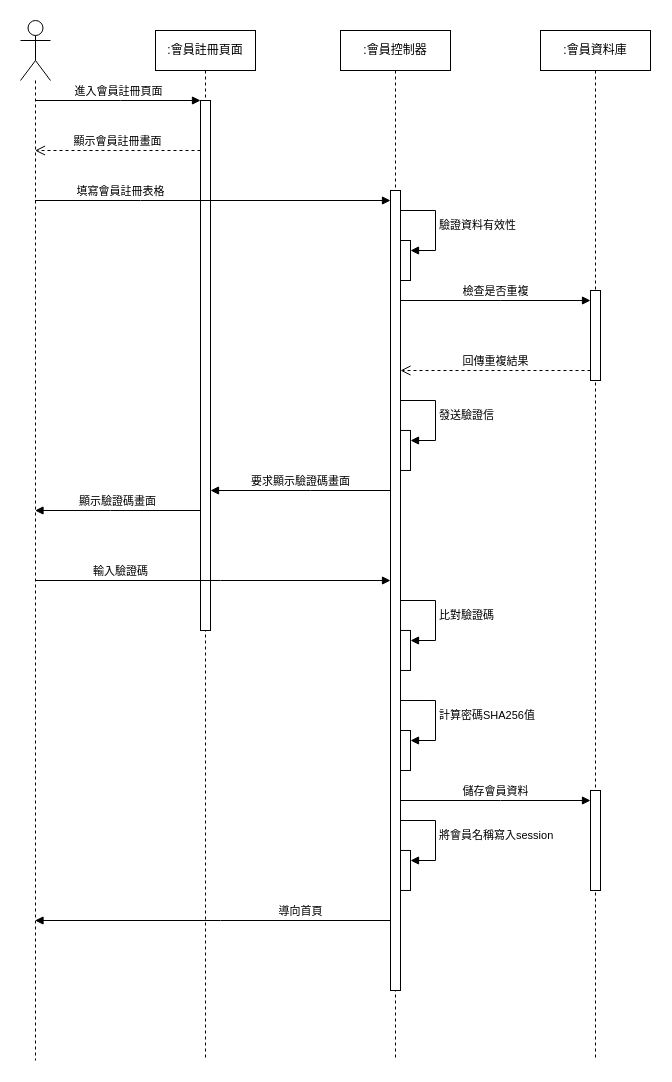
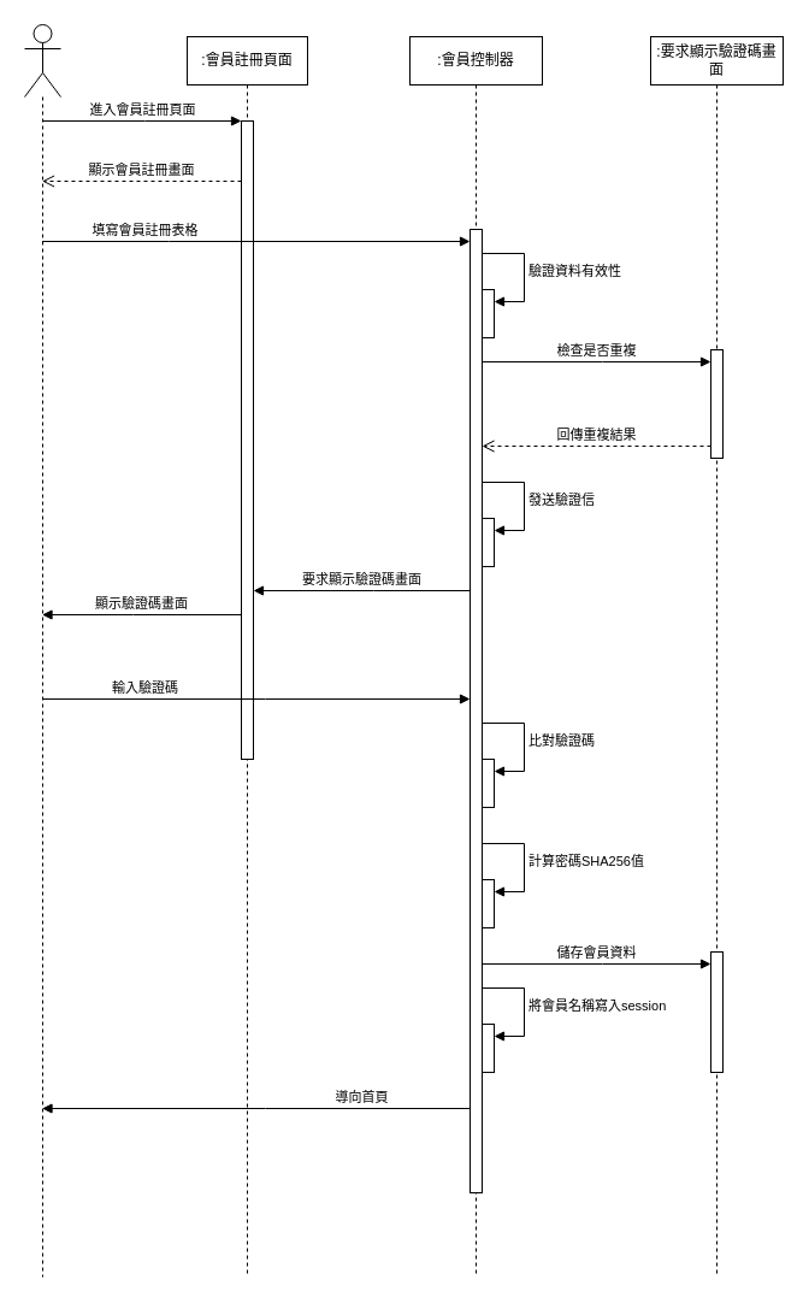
  <mxCell id="0" />
  <mxCell id="1" parent="0" />
  <mxCell id="2" value=":會員註冊頁面" style="shape=umlLifeline;perimeter=lifelinePerimeter;whiteSpace=wrap;html=1;container=0;dropTarget=0;collapsible=0;recursiveResize=0;outlineConnect=0;portConstraint=eastwest;newEdgeStyle={&quot;edgeStyle&quot;:&quot;elbowEdgeStyle&quot;,&quot;elbow&quot;:&quot;vertical&quot;,&quot;curved&quot;:0,&quot;rounded&quot;:0};" parent="1" vertex="1"><mxGeometry x="155" y="30" width="100" height="1030" as="geometry" /></mxCell>
  <mxCell id="3" value="" style="html=1;points=[];perimeter=orthogonalPerimeter;outlineConnect=0;targetShapes=umlLifeline;portConstraint=eastwest;newEdgeStyle={&quot;edgeStyle&quot;:&quot;elbowEdgeStyle&quot;,&quot;elbow&quot;:&quot;vertical&quot;,&quot;curved&quot;:0,&quot;rounded&quot;:0};" parent="2" vertex="1"><mxGeometry x="45" y="70" width="10" height="530" as="geometry" /></mxCell>
  <mxCell id="4" value="" style="shape=umlLifeline;perimeter=lifelinePerimeter;whiteSpace=wrap;html=1;container=1;dropTarget=0;collapsible=0;recursiveResize=0;outlineConnect=0;portConstraint=eastwest;newEdgeStyle={&quot;edgeStyle&quot;:&quot;elbowEdgeStyle&quot;,&quot;elbow&quot;:&quot;vertical&quot;,&quot;curved&quot;:0,&quot;rounded&quot;:0};participant=umlActor;size=60;" parent="1" vertex="1"><mxGeometry x="20" y="20" width="30" height="1040" as="geometry" /></mxCell>
  <mxCell id="5" value="進入會員註冊頁面" style="html=1;verticalAlign=bottom;endArrow=block;edgeStyle=elbowEdgeStyle;elbow=vertical;curved=0;rounded=0;" parent="1" source="4" target="3" edge="1"><mxGeometry width="80" relative="1" as="geometry"><mxPoint x="34.81" y="109.997" as="sourcePoint" /><mxPoint x="200" y="109.997" as="targetPoint" /><Array as="points"><mxPoint x="120" y="100" /></Array></mxGeometry></mxCell>
  <mxCell id="6" value="顯示會員註冊畫面" style="html=1;verticalAlign=bottom;endArrow=open;dashed=1;endSize=8;edgeStyle=elbowEdgeStyle;elbow=vertical;curved=0;rounded=0;" parent="1" source="3" target="4" edge="1"><mxGeometry relative="1" as="geometry"><mxPoint x="220" y="280" as="targetPoint" /><Array as="points"><mxPoint x="140" y="150" /></Array><mxPoint x="390" y="280" as="sourcePoint" /></mxGeometry></mxCell>
  <mxCell id="7" value=":會員控制器" style="shape=umlLifeline;perimeter=lifelinePerimeter;whiteSpace=wrap;html=1;container=0;dropTarget=0;collapsible=0;recursiveResize=0;outlineConnect=0;portConstraint=eastwest;newEdgeStyle={&quot;edgeStyle&quot;:&quot;elbowEdgeStyle&quot;,&quot;elbow&quot;:&quot;vertical&quot;,&quot;curved&quot;:0,&quot;rounded&quot;:0};" parent="1" vertex="1"><mxGeometry x="340" y="30" width="110" height="1030" as="geometry" /></mxCell>
  <mxCell id="8" value="" style="html=1;points=[];perimeter=orthogonalPerimeter;outlineConnect=0;targetShapes=umlLifeline;portConstraint=eastwest;newEdgeStyle={&quot;edgeStyle&quot;:&quot;elbowEdgeStyle&quot;,&quot;elbow&quot;:&quot;vertical&quot;,&quot;curved&quot;:0,&quot;rounded&quot;:0};" parent="7" vertex="1"><mxGeometry x="50" y="160" width="10" height="800" as="geometry" /></mxCell>
  <mxCell id="9" value="" style="html=1;points=[];perimeter=orthogonalPerimeter;outlineConnect=0;targetShapes=umlLifeline;portConstraint=eastwest;newEdgeStyle={&quot;edgeStyle&quot;:&quot;elbowEdgeStyle&quot;,&quot;elbow&quot;:&quot;vertical&quot;,&quot;curved&quot;:0,&quot;rounded&quot;:0};" vertex="1" parent="7"><mxGeometry x="60" y="210" width="10" height="40" as="geometry" /></mxCell>
  <mxCell id="10" value="驗證資料有效性" style="html=1;align=left;spacingLeft=2;endArrow=block;rounded=0;edgeStyle=orthogonalEdgeStyle;curved=0;rounded=0;" edge="1" target="9" parent="7" source="8"><mxGeometry relative="1" as="geometry"><mxPoint x="65" y="180" as="sourcePoint" /><Array as="points"><mxPoint x="95" y="180" /><mxPoint x="95" y="220" /></Array></mxGeometry></mxCell>
  <mxCell id="11" value="" style="html=1;points=[];perimeter=orthogonalPerimeter;outlineConnect=0;targetShapes=umlLifeline;portConstraint=eastwest;newEdgeStyle={&quot;edgeStyle&quot;:&quot;elbowEdgeStyle&quot;,&quot;elbow&quot;:&quot;vertical&quot;,&quot;curved&quot;:0,&quot;rounded&quot;:0};" vertex="1" parent="7"><mxGeometry x="60" y="399.97" width="10" height="40" as="geometry" /></mxCell>
  <mxCell id="12" value="發送驗證信" style="html=1;align=left;spacingLeft=2;endArrow=block;rounded=0;edgeStyle=orthogonalEdgeStyle;curved=0;rounded=0;" edge="1" parent="7" target="11" source="8"><mxGeometry relative="1" as="geometry"><mxPoint x="60" y="370.004" as="sourcePoint" /><Array as="points"><mxPoint x="95" y="370" /><mxPoint x="95" y="410" /></Array></mxGeometry></mxCell>
  <mxCell id="13" value="" style="html=1;points=[];perimeter=orthogonalPerimeter;outlineConnect=0;targetShapes=umlLifeline;portConstraint=eastwest;newEdgeStyle={&quot;edgeStyle&quot;:&quot;elbowEdgeStyle&quot;,&quot;elbow&quot;:&quot;vertical&quot;,&quot;curved&quot;:0,&quot;rounded&quot;:0};" vertex="1" parent="7"><mxGeometry x="60" y="599.97" width="10" height="40" as="geometry" /></mxCell>
  <mxCell id="14" value="比對驗證碼" style="html=1;align=left;spacingLeft=2;endArrow=block;rounded=0;edgeStyle=orthogonalEdgeStyle;curved=0;rounded=0;" edge="1" parent="7" target="13" source="8"><mxGeometry relative="1" as="geometry"><mxPoint x="60" y="570" as="sourcePoint" /><Array as="points"><mxPoint x="95" y="570" /><mxPoint x="95" y="610" /></Array></mxGeometry></mxCell>
  <mxCell id="15" value="" style="html=1;points=[];perimeter=orthogonalPerimeter;outlineConnect=0;targetShapes=umlLifeline;portConstraint=eastwest;newEdgeStyle={&quot;edgeStyle&quot;:&quot;elbowEdgeStyle&quot;,&quot;elbow&quot;:&quot;vertical&quot;,&quot;curved&quot;:0,&quot;rounded&quot;:0};" vertex="1" parent="7"><mxGeometry x="60" y="700" width="10" height="40" as="geometry" /></mxCell>
  <mxCell id="16" value="計算密碼SHA256值" style="html=1;align=left;spacingLeft=2;endArrow=block;rounded=0;edgeStyle=orthogonalEdgeStyle;curved=0;rounded=0;" edge="1" parent="7" target="15"><mxGeometry relative="1" as="geometry"><mxPoint x="60" y="670.03" as="sourcePoint" /><Array as="points"><mxPoint x="95" y="670.03" /><mxPoint x="95" y="710.03" /></Array></mxGeometry></mxCell>
  <mxCell id="17" value="" style="html=1;points=[];perimeter=orthogonalPerimeter;outlineConnect=0;targetShapes=umlLifeline;portConstraint=eastwest;newEdgeStyle={&quot;edgeStyle&quot;:&quot;elbowEdgeStyle&quot;,&quot;elbow&quot;:&quot;vertical&quot;,&quot;curved&quot;:0,&quot;rounded&quot;:0};" vertex="1" parent="7"><mxGeometry x="60" y="819.97" width="10" height="40" as="geometry" /></mxCell>
  <mxCell id="18" value="將會員名稱寫入session" style="html=1;align=left;spacingLeft=2;endArrow=block;rounded=0;edgeStyle=orthogonalEdgeStyle;curved=0;rounded=0;" edge="1" parent="7" target="17" source="8"><mxGeometry relative="1" as="geometry"><mxPoint x="60" y="790" as="sourcePoint" /><Array as="points"><mxPoint x="95" y="790" /><mxPoint x="95" y="830" /></Array></mxGeometry></mxCell>
  <mxCell id="19" value="填寫會員註冊表格" style="html=1;verticalAlign=bottom;endArrow=block;edgeStyle=elbowEdgeStyle;elbow=vertical;curved=0;rounded=0;" parent="1" source="4" target="8" edge="1"><mxGeometry x="-0.52" width="80" relative="1" as="geometry"><mxPoint x="50" y="350" as="sourcePoint" /><mxPoint x="205" y="350" as="targetPoint" /><Array as="points"><mxPoint x="140" y="200" /></Array><mxPoint as="offset" /></mxGeometry></mxCell>
- <mxCell id="20" value=":會員資料庫" style="shape=umlLifeline;perimeter=lifelinePerimeter;whiteSpace=wrap;html=1;container=0;dropTarget=0;collapsible=0;recursiveResize=0;outlineConnect=0;portConstraint=eastwest;newEdgeStyle={&quot;edgeStyle&quot;:&quot;elbowEdgeStyle&quot;,&quot;elbow&quot;:&quot;vertical&quot;,&quot;curved&quot;:0,&quot;rounded&quot;:0};" vertex="1" parent="1"><mxGeometry x="540" y="30" width="110" height="1030" as="geometry" /></mxCell>
+ <mxCell id="20" value=":要求顯示驗證碼畫面" style="shape=umlLifeline;perimeter=lifelinePerimeter;whiteSpace=wrap;html=1;container=0;dropTarget=0;collapsible=0;recursiveResize=0;outlineConnect=0;portConstraint=eastwest;newEdgeStyle={&quot;edgeStyle&quot;:&quot;elbowEdgeStyle&quot;,&quot;elbow&quot;:&quot;vertical&quot;,&quot;curved&quot;:0,&quot;rounded&quot;:0};" vertex="1" parent="1"><mxGeometry x="540" y="30" width="110" height="1030" as="geometry" /></mxCell>
  <mxCell id="21" value="" style="html=1;points=[];perimeter=orthogonalPerimeter;outlineConnect=0;targetShapes=umlLifeline;portConstraint=eastwest;newEdgeStyle={&quot;edgeStyle&quot;:&quot;elbowEdgeStyle&quot;,&quot;elbow&quot;:&quot;vertical&quot;,&quot;curved&quot;:0,&quot;rounded&quot;:0};" vertex="1" parent="20"><mxGeometry x="50" y="260" width="10" height="90" as="geometry" /></mxCell>
  <mxCell id="22" value="" style="html=1;points=[];perimeter=orthogonalPerimeter;outlineConnect=0;targetShapes=umlLifeline;portConstraint=eastwest;newEdgeStyle={&quot;edgeStyle&quot;:&quot;elbowEdgeStyle&quot;,&quot;elbow&quot;:&quot;vertical&quot;,&quot;curved&quot;:0,&quot;rounded&quot;:0};" vertex="1" parent="20"><mxGeometry x="50" y="760" width="10" height="100" as="geometry" /></mxCell>
  <mxCell id="23" value="檢查是否重複" style="html=1;verticalAlign=bottom;endArrow=block;edgeStyle=elbowEdgeStyle;elbow=vertical;curved=0;rounded=0;" edge="1" parent="1" source="8" target="21"><mxGeometry width="80" relative="1" as="geometry"><mxPoint x="394" y="310" as="sourcePoint" /><mxPoint x="749" y="310" as="targetPoint" /><Array as="points"><mxPoint x="500" y="300" /></Array></mxGeometry></mxCell>
  <mxCell id="24" value="回傳重複結果" style="html=1;verticalAlign=bottom;endArrow=open;dashed=1;endSize=8;edgeStyle=elbowEdgeStyle;elbow=vertical;curved=0;rounded=0;" edge="1" parent="1" source="21" target="8"><mxGeometry relative="1" as="geometry"><mxPoint x="420" y="370" as="targetPoint" /><Array as="points"><mxPoint x="525" y="370" /></Array><mxPoint x="585" y="370" as="sourcePoint" /></mxGeometry></mxCell>
  <mxCell id="25" value="要求顯示驗證碼畫面" style="html=1;verticalAlign=bottom;endArrow=block;edgeStyle=elbowEdgeStyle;elbow=vertical;curved=0;rounded=0;" edge="1" parent="1" source="8" target="3"><mxGeometry width="80" relative="1" as="geometry"><mxPoint x="200" y="490" as="sourcePoint" /><mxPoint x="390" y="490" as="targetPoint" /><Array as="points"><mxPoint x="310" y="490" /></Array></mxGeometry></mxCell>
  <mxCell id="26" value="顯示驗證碼畫面" style="html=1;verticalAlign=bottom;endArrow=block;edgeStyle=elbowEdgeStyle;elbow=vertical;curved=0;rounded=0;" edge="1" parent="1" source="3" target="4"><mxGeometry width="80" relative="1" as="geometry"><mxPoint x="220" y="510" as="sourcePoint" /><mxPoint x="40" y="510" as="targetPoint" /><Array as="points"><mxPoint x="110" y="510" /></Array></mxGeometry></mxCell>
  <mxCell id="27" value="輸入驗證碼" style="html=1;verticalAlign=bottom;endArrow=block;edgeStyle=elbowEdgeStyle;elbow=vertical;curved=0;rounded=0;" edge="1" parent="1" source="4" target="8"><mxGeometry x="-0.521" width="80" relative="1" as="geometry"><mxPoint x="210" y="590" as="sourcePoint" /><mxPoint x="350" y="580" as="targetPoint" /><Array as="points"><mxPoint x="220" y="580" /></Array><mxPoint as="offset" /></mxGeometry></mxCell>
  <mxCell id="28" value="儲存會員資料" style="html=1;verticalAlign=bottom;endArrow=block;edgeStyle=elbowEdgeStyle;elbow=vertical;curved=0;rounded=0;" edge="1" parent="1" source="8" target="22"><mxGeometry width="80" relative="1" as="geometry"><mxPoint x="400" y="830" as="sourcePoint" /><mxPoint x="590" y="830" as="targetPoint" /><Array as="points"><mxPoint x="500" y="800" /></Array></mxGeometry></mxCell>
  <mxCell id="29" value="導向首頁" style="html=1;verticalAlign=bottom;endArrow=block;edgeStyle=elbowEdgeStyle;elbow=vertical;curved=0;rounded=0;" edge="1" parent="1" source="8" target="4"><mxGeometry x="-0.493" width="80" relative="1" as="geometry"><mxPoint x="380" y="950" as="sourcePoint" /><mxPoint x="200" y="950" as="targetPoint" /><Array as="points"><mxPoint x="220" y="920" /></Array><mxPoint as="offset" /></mxGeometry></mxCell>
